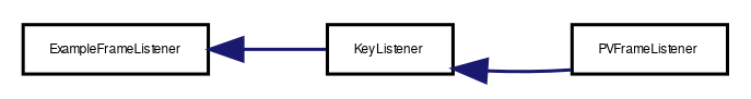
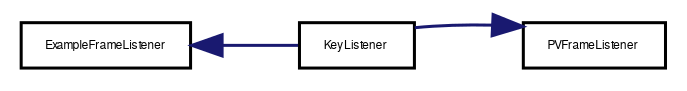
  digraph {
    rankdir=LR
    node [color=black fillcolor=white fontname=FreeSans fontsize=4 shape=record style=filled]
    edge [color=midnightblue dir=back fontname=FreeSans fontsize=4 labelfontname=FreeSans labelfontsize=4 style=solid]
    n1 [height=0.2 label=ExampleFrameListener width=0.4]
    n2 [height=0.2 label=KeyListener width=0.4]
    n3 [height=0.2 label=PVFrameListener width=0.4]
    n1 -> n2
-   n2 -> n3
+   n3 -> n2
  }
